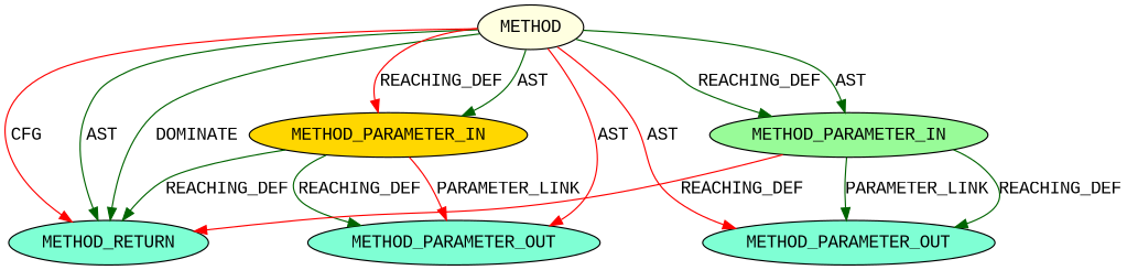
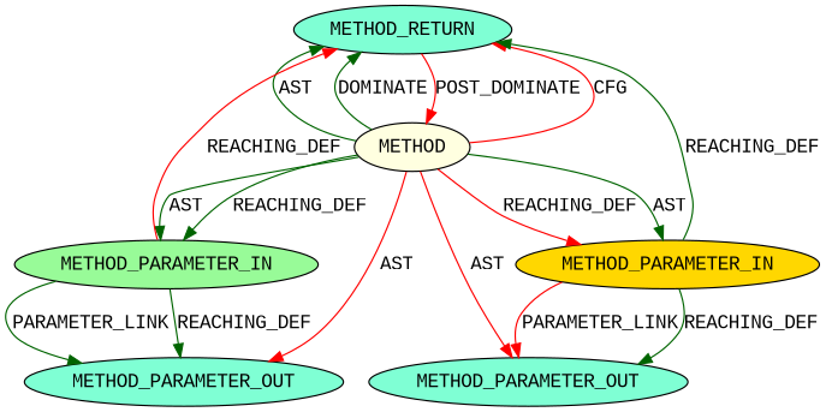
  digraph {
    fontname="Liberation Mono"
    node [CODE=p2 EVALUATION_STRATEGY=BY_VALUE ORDER=2 TYPE_FULL_NAME=ANY fillcolor=aquamarine fontname="Liberation Mono" style=filled NAME=p2 IS_VARIADIC=false]
    edge [color=darkgreen fontname="Liberation Mono"]
    n1 [CODE=RET label=METHOD_RETURN NAME="" IS_VARIADIC=""]
    n2 [AST_PARENT_FULL_NAME="<global>" AST_PARENT_TYPE=NAMESPACE_BLOCK CODE="<empty>" FILENAME="<empty>" FULL_NAME="<operator>.greaterThan" IS_EXTERNAL=true NAME="<operator>.greaterThan" ORDER=0 fillcolor=lightyellow label=METHOD EVALUATION_STRATEGY="" TYPE_FULL_NAME="" IS_VARIADIC=""]
    n3 [INDEX=2 fillcolor=gold label=METHOD_PARAMETER_IN]
    n4 [INDEX=2 label=METHOD_PARAMETER_OUT]
    n5 [CODE=p1 INDEX=1 NAME=p1 ORDER=1 label=METHOD_PARAMETER_OUT]
    n6 [CODE=p1 INDEX=1 NAME=p1 ORDER=1 fillcolor=palegreen label=METHOD_PARAMETER_IN]
+   n1 -> n2 [color=red label=POST_DOMINATE]
    n2 -> n1 [color=red label=CFG]
    n2 -> n1 [label=AST]
    n2 -> n1 [label=DOMINATE]
    n2 -> n3 [color=red label=REACHING_DEF]
    n2 -> n3 [label=AST]
    n2 -> n4 [color=red label=AST]
    n2 -> n5 [color=red label=AST]
    n2 -> n6 [label=REACHING_DEF]
    n2 -> n6 [label=AST]
    n3 -> n1 [VARIABLE=p2 label=REACHING_DEF]
    n3 -> n4 [color=red label=PARAMETER_LINK]
    n3 -> n4 [VARIABLE=p2 label=REACHING_DEF]
    n6 -> n1 [VARIABLE=p1 color=red label=REACHING_DEF]
    n6 -> n5 [VARIABLE=p1 label=REACHING_DEF]
    n6 -> n5 [label=PARAMETER_LINK]
  }
